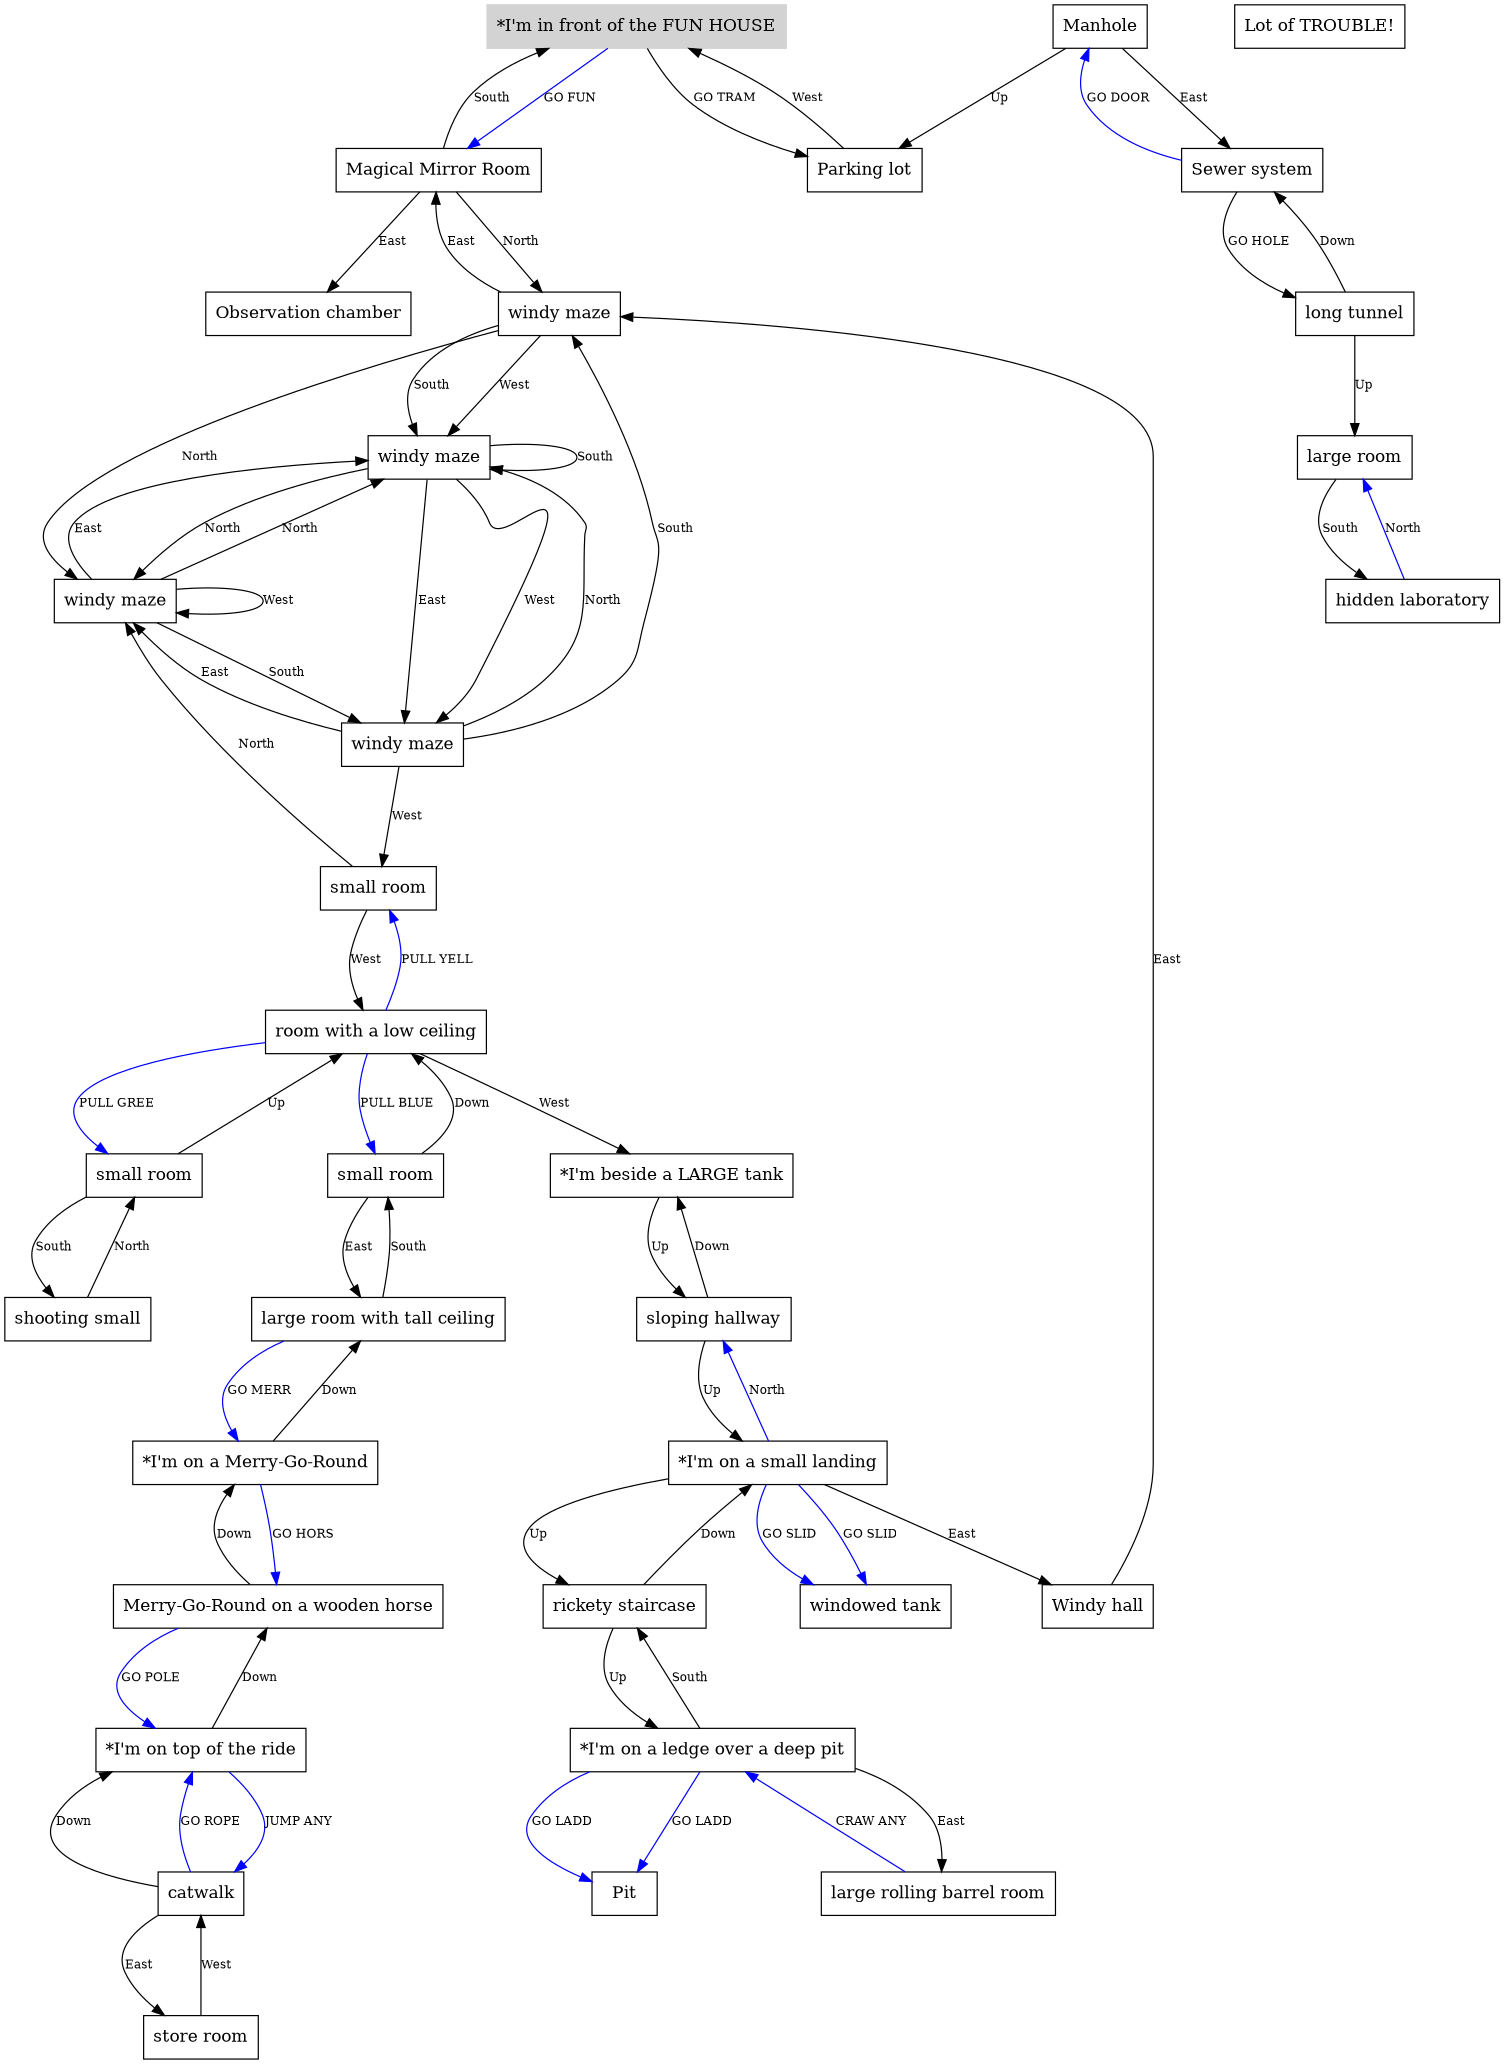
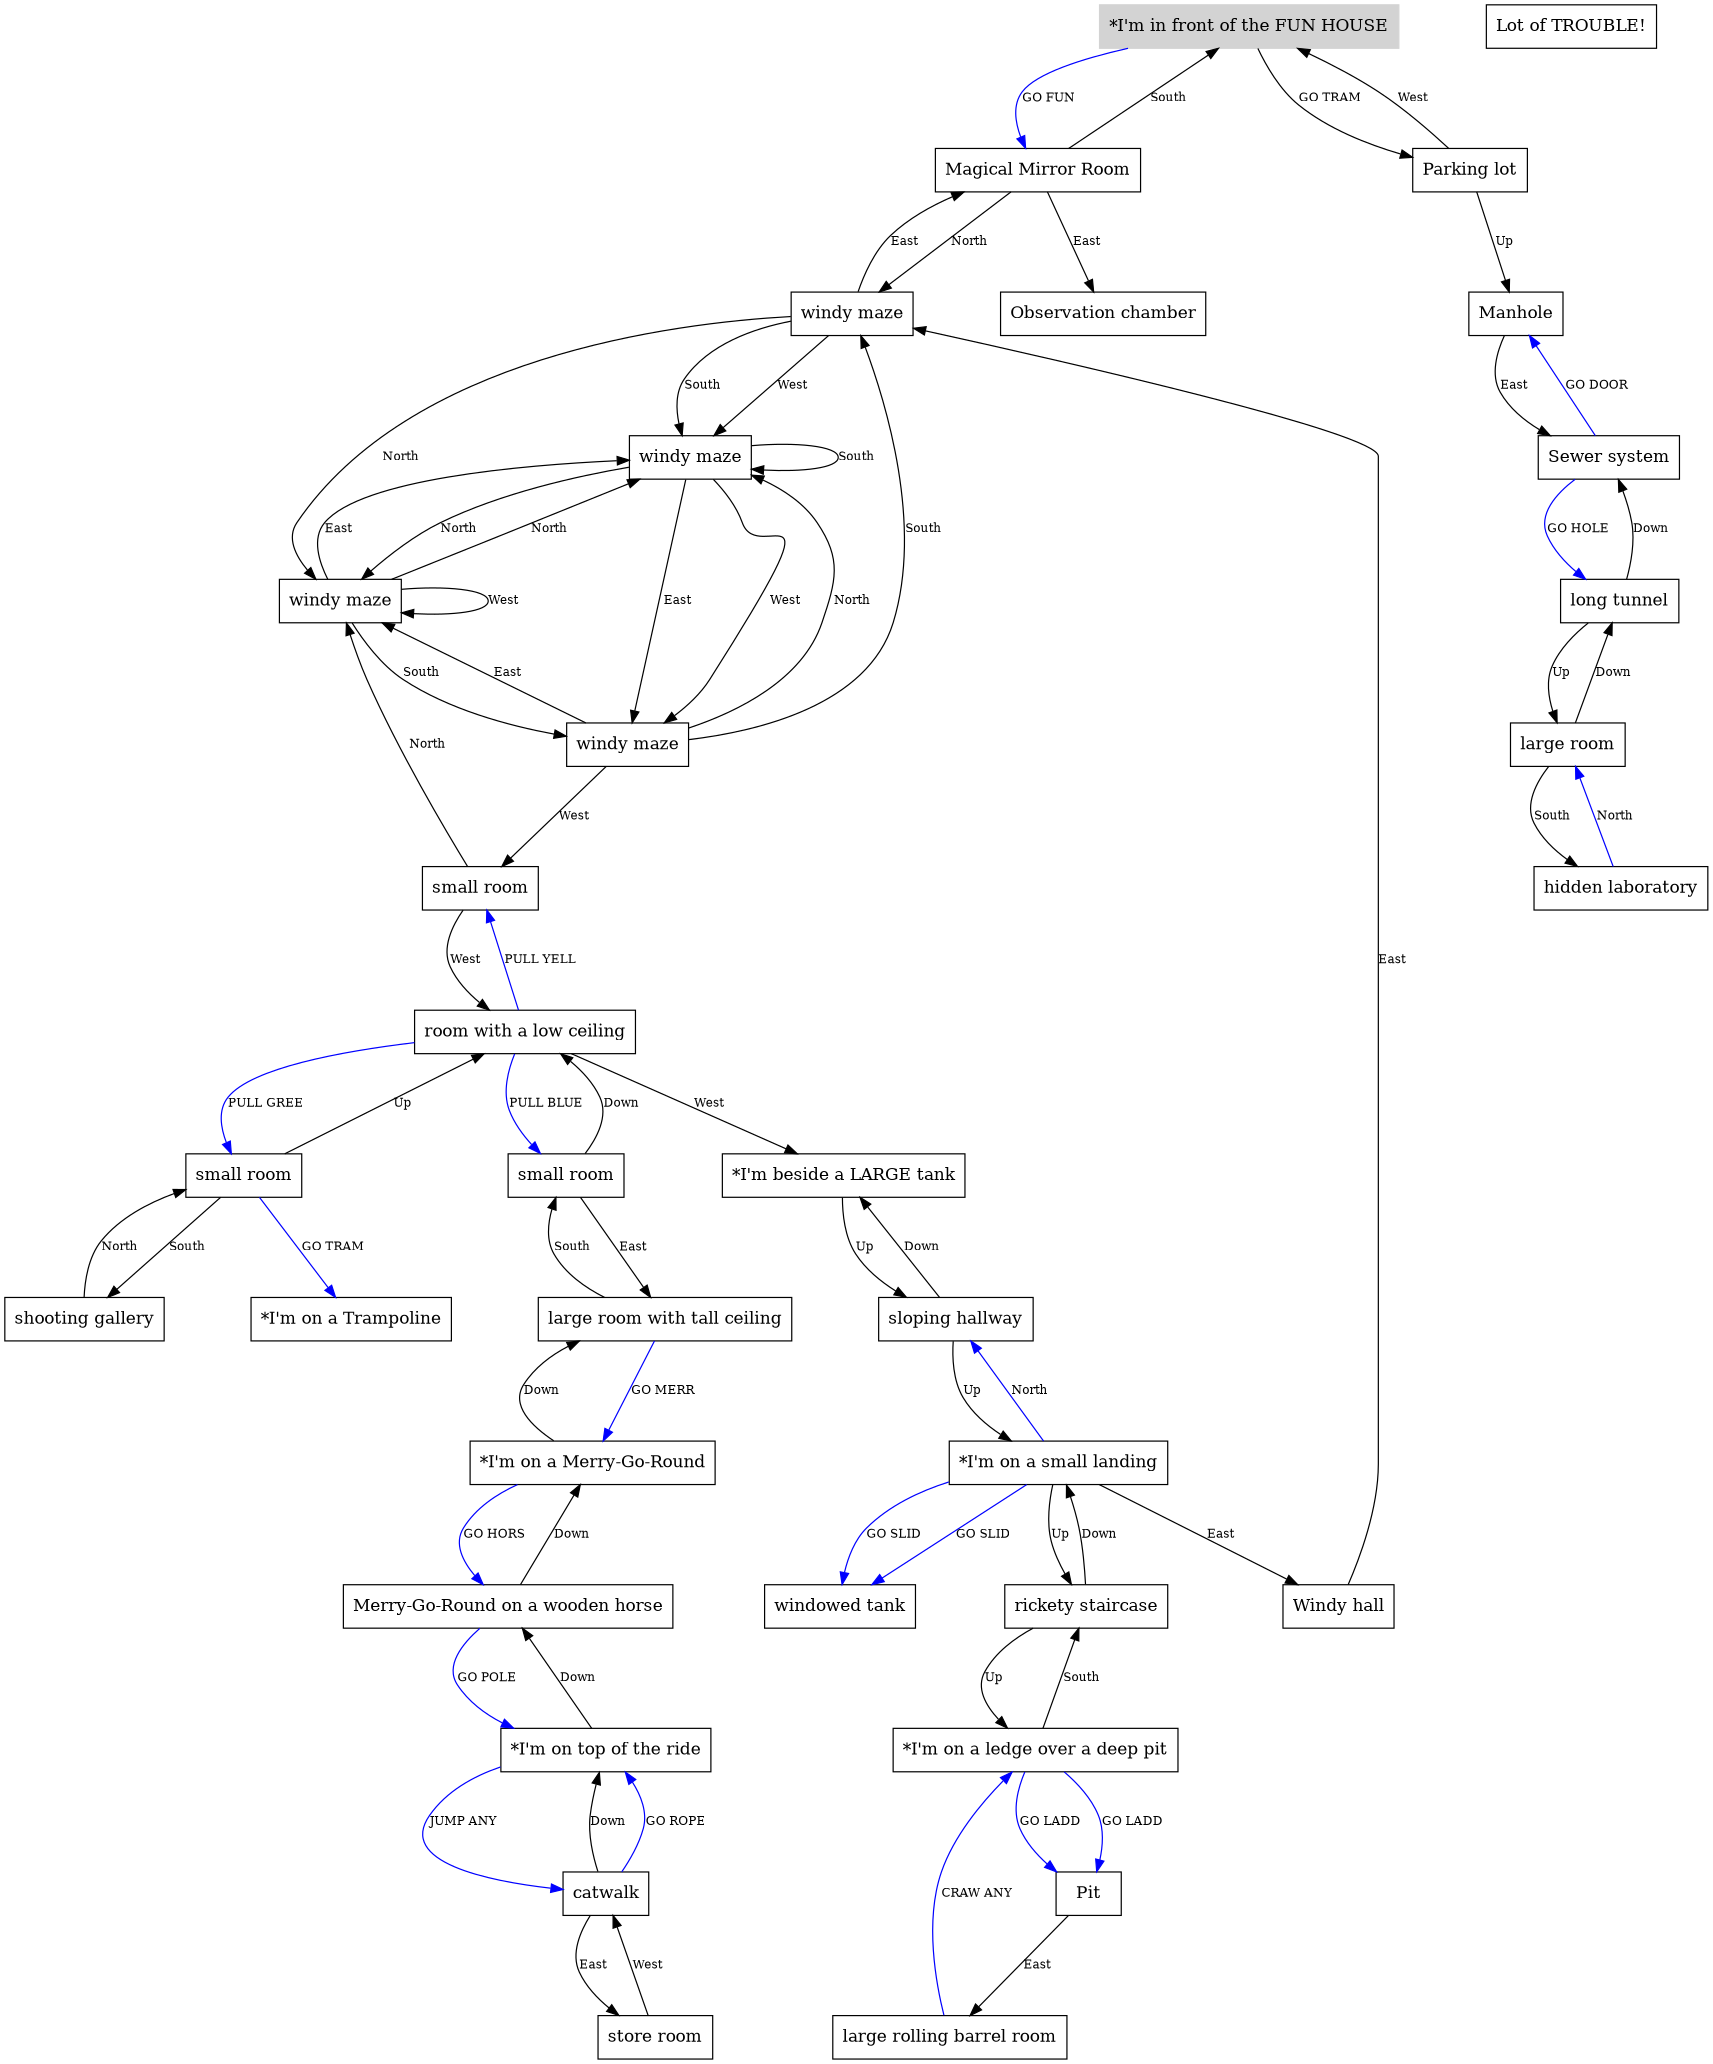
  digraph {
    nodesep=1.0
    ranksep=1.0
    splines=true
    node [shape=rect]
    edge [fontsize=10]
    n1 [color=lightgray label="*I'm in front of the FUN HOUSE" style=filled]
    n2 [label="Magical Mirror Room"]
    n3 [label="Parking lot"]
    n4 [label="windy maze"]
    n5 [label="Observation chamber"]
    n6 [label="windy maze"]
    n7 [label="windy maze"]
    n8 [label="*I'm on a small landing"]
    n9 [label="windowed tank"]
    n10 [label="sloping hallway"]
    n11 [label="Windy hall"]
    n12 [label="rickety staircase"]
    n13 [label="*I'm beside a LARGE tank"]
    n14 [label="*I'm on a ledge over a deep pit"]
    n15 [label="room with a low ceiling"]
    n16 [label="small room"]
    n17 [label="small room"]
    n18 [label="small room"]
    n19 [label="hidden laboratory"]
    n20 [label="large room"]
    n21 [label="long tunnel"]
    n22 [label="Merry-Go-Round on a wooden horse"]
    n23 [label="*I'm on a Merry-Go-Round"]
    n24 [label="*I'm on top of the ride"]
    n25 [label="large room with tall ceiling"]
    n26 [label=catwalk]
-   n27 [label="shooting small"]
+   n27 [label="shooting gallery"]
+   n28 [label="*I'm on a Trampoline"]
    n29 [label="large rolling barrel room"]
    n30 [label=Pit]
    n31 [label="store room"]
    n32 [label=Manhole]
    n33 [label="Sewer system"]
    n34 [label="windy maze"]
    n35 [label="Lot of TROUBLE!"]
    n1 -> n2 [color=blue label="GO FUN"]
    n1 -> n3 [label="GO TRAM"]
    n2 -> n1 [label=South]
    n2 -> n4 [label=North]
    n2 -> n5 [label=East]
    n3 -> n1 [label=West]
    n4 -> n2 [label=East]
    n4 -> n6 [label=North]
    n4 -> n7 [label=South]
    n4 -> n7 [label=West]
    n6 -> n6 [label=West]
    n6 -> n7 [label=North]
    n6 -> n7 [label=East]
    n6 -> n34 [label=South]
    n7 -> n6 [label=North]
    n7 -> n7 [label=South]
    n7 -> n34 [label=East]
    n7 -> n34 [label=West]
    n8 -> n9 [color=blue label="GO SLID"]
    n8 -> n9 [color=blue label="GO SLID"]
    n8 -> n10 [color=blue label=North]
    n8 -> n11 [label=East]
    n8 -> n12 [label=Up]
    n10 -> n8 [label=Up]
    n10 -> n13 [label=Down]
    n11 -> n4 [label=East]
    n12 -> n8 [label=Down]
    n12 -> n14 [label=Up]
    n13 -> n10 [label=Up]
    n14 -> n12 [label=South]
-   n14 -> n29 [label=East]
+   n30 -> n29 [label=East]
    n14 -> n30 [color=blue label="GO LADD"]
    n14 -> n30 [color=blue label="GO LADD"]
    n15 -> n13 [label=West]
    n15 -> n16 [color=blue label="PULL GREE"]
    n15 -> n17 [color=blue label="PULL BLUE"]
    n15 -> n18 [color=blue label="PULL YELL"]
    n16 -> n15 [label=Up]
    n16 -> n27 [label=South]
+   n16 -> n28 [color=blue label="GO TRAM"]
    n17 -> n15 [label=Down]
    n17 -> n25 [label=East]
    n18 -> n6 [label=North]
    n18 -> n15 [label=West]
    n19 -> n20 [color=blue label=North]
    n20 -> n19 [label=South]
+   n20 -> n21 [label=Down]
    n21 -> n20 [label=Up]
    n21 -> n33 [label=Down]
    n22 -> n23 [label=Down]
    n22 -> n24 [color=blue label="GO POLE"]
    n23 -> n22 [color=blue label="GO HORS"]
    n23 -> n25 [label=Down]
    n24 -> n22 [label=Down]
    n24 -> n26 [color=blue label="JUMP ANY"]
    n25 -> n17 [label=South]
    n25 -> n23 [color=blue label="GO MERR"]
    n26 -> n24 [label=Down]
    n26 -> n24 [color=blue label="GO ROPE"]
    n26 -> n31 [label=East]
    n27 -> n16 [label=North]
    n29 -> n14 [color=blue label="CRAW ANY"]
    n31 -> n26 [label=West]
-   n32 -> n3 [label=Up]
+   n3 -> n32 [label=Up]
    n32 -> n33 [label=East]
-   n33 -> n21 [color=black label="GO HOLE"]
+   n33 -> n21 [color=blue label="GO HOLE"]
    n33 -> n32 [color=blue label="GO DOOR"]
    n34 -> n4 [label=South]
    n34 -> n6 [label=East]
    n34 -> n7 [label=North]
    n34 -> n18 [label=West]
  }
